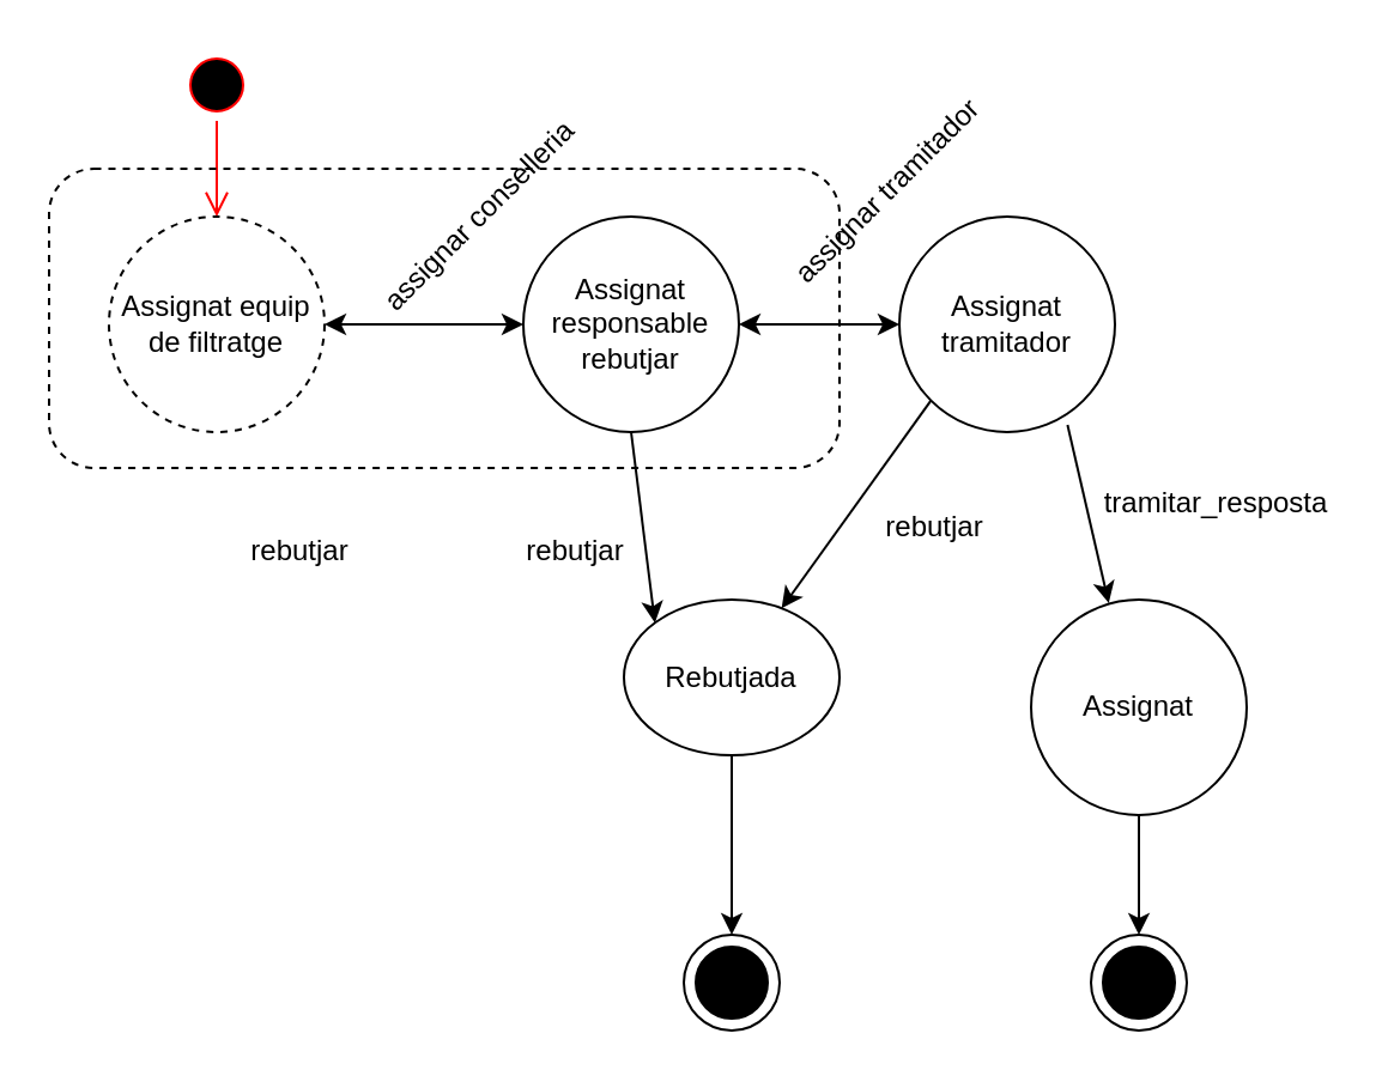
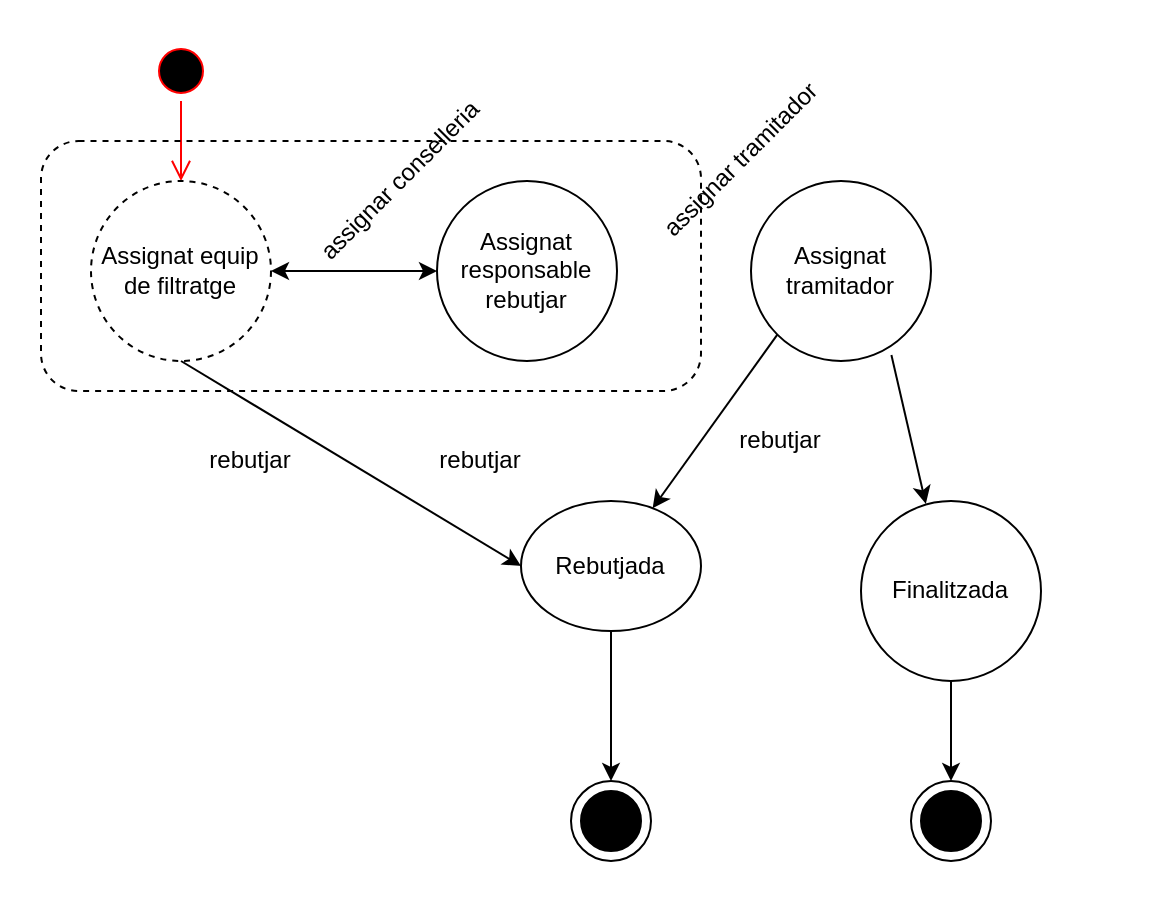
  <mxCell id="0" />
  <mxCell id="1" parent="0" />
  <mxCell id="2" value="" style="ellipse;html=1;shape=startState;fillColor=#000000;strokeColor=#ff0000;" vertex="1" parent="1"><mxGeometry x="75" y="20" width="30" height="30" as="geometry" /></mxCell>
  <mxCell id="3" value="" style="edgeStyle=orthogonalEdgeStyle;html=1;verticalAlign=bottom;endArrow=open;endSize=8;strokeColor=#ff0000;entryX=0.5;entryY=0;entryDx=0;entryDy=0;" edge="1" source="2" parent="1" target="4"><mxGeometry relative="1" as="geometry"><mxPoint x="165" y="90" as="targetPoint" /><Array as="points" /></mxGeometry></mxCell>
  <mxCell id="4" value="Assignat equip de filtratge" style="ellipse;whiteSpace=wrap;html=1;aspect=fixed;dashed=1;" vertex="1" parent="1"><mxGeometry x="45" y="90" width="90" height="90" as="geometry" /></mxCell>
  <mxCell id="5" value="Assignat responsable rebutjar" style="ellipse;whiteSpace=wrap;html=1;aspect=fixed;" vertex="1" parent="1"><mxGeometry x="218" y="90" width="90" height="90" as="geometry" /></mxCell>
  <mxCell id="6" value="Rebutjada" style="ellipse;whiteSpace=wrap;html=1;aspect=fixed;" vertex="1" parent="1"><mxGeometry x="260" y="250" width="90" height="65" as="geometry" /></mxCell>
  <mxCell id="7" value="Assignat tramitador" style="ellipse;whiteSpace=wrap;html=1;aspect=fixed;" vertex="1" parent="1"><mxGeometry x="375" y="90" width="90" height="90" as="geometry" /></mxCell>
- <mxCell id="8" value="Assignat" style="ellipse;whiteSpace=wrap;html=1;aspect=fixed;" vertex="1" parent="1"><mxGeometry x="430" y="250" width="90" height="90" as="geometry" /></mxCell>
- <mxCell id="10" value="" style="endArrow=classic;html=1;exitX=0.5;exitY=1;exitDx=0;exitDy=0;entryX=0;entryY=0;entryDx=0;entryDy=0;" edge="1" parent="1" source="5" target="6"><mxGeometry width="50" height="50" relative="1" as="geometry"><mxPoint x="50" y="410" as="sourcePoint" /><mxPoint x="100" y="360" as="targetPoint" /></mxGeometry></mxCell>
+ <mxCell id="8" value="Finalitzada" style="ellipse;whiteSpace=wrap;html=1;aspect=fixed;" vertex="1" parent="1"><mxGeometry x="430" y="250" width="90" height="90" as="geometry" /></mxCell>
+ <mxCell id="9" value="" style="endArrow=classic;html=1;entryX=0;entryY=0.5;entryDx=0;entryDy=0;exitX=0.5;exitY=1;exitDx=0;exitDy=0;" edge="1" parent="1" source="4" target="6"><mxGeometry width="50" height="50" relative="1" as="geometry"><mxPoint x="30" y="280" as="sourcePoint" /><mxPoint x="100" y="360" as="targetPoint" /></mxGeometry></mxCell>
  <mxCell id="11" value="" style="endArrow=classic;html=1;exitX=0;exitY=1;exitDx=0;exitDy=0;" edge="1" parent="1" source="7" target="6"><mxGeometry width="50" height="50" relative="1" as="geometry"><mxPoint x="50" y="410" as="sourcePoint" /><mxPoint x="100" y="360" as="targetPoint" /></mxGeometry></mxCell>
  <mxCell id="12" value="" style="shape=mxgraph.sysml.actFinal;html=1;verticalLabelPosition=bottom;labelBackgroundColor=#ffffff;verticalAlign=top;" vertex="1" parent="1"><mxGeometry x="455" y="390" width="40" height="40" as="geometry" /></mxCell>
  <mxCell id="13" value="" style="endArrow=classic;html=1;exitX=0.5;exitY=1;exitDx=0;exitDy=0;entryX=0.5;entryY=0;entryDx=0;entryDy=0;entryPerimeter=0;" edge="1" parent="1" source="8" target="12"><mxGeometry width="50" height="50" relative="1" as="geometry"><mxPoint y="500" as="sourcePoint" x="-60" /><mxPoint x="-10" y="450" as="targetPoint" /></mxGeometry></mxCell>
  <mxCell id="14" value="" style="endArrow=classic;startArrow=classic;html=1;strokeColor=#000000;entryX=0;entryY=0.5;entryDx=0;entryDy=0;exitX=1;exitY=0.5;exitDx=0;exitDy=0;" edge="1" parent="1" source="4" target="5"><mxGeometry width="50" height="50" relative="1" as="geometry"><mxPoint x="168" y="160" as="sourcePoint" /><mxPoint x="218" y="110" as="targetPoint" /></mxGeometry></mxCell>
- <mxCell id="15" value="" style="endArrow=classic;startArrow=classic;html=1;strokeColor=#000000;entryX=0;entryY=0.5;entryDx=0;entryDy=0;exitX=1;exitY=0.5;exitDx=0;exitDy=0;" edge="1" parent="1" source="5" target="7"><mxGeometry width="50" height="50" relative="1" as="geometry"><mxPoint x="50" y="500" as="sourcePoint" /><mxPoint x="100" y="450" as="targetPoint" /></mxGeometry></mxCell>
  <mxCell id="16" value="" style="endArrow=classic;html=1;strokeColor=#000000;exitX=0.78;exitY=0.967;exitDx=0;exitDy=0;entryX=0.36;entryY=0.016;entryDx=0;entryDy=0;entryPerimeter=0;exitPerimeter=0;" edge="1" parent="1" source="7" target="8"><mxGeometry width="50" height="50" relative="1" as="geometry"><mxPoint x="50" y="500" as="sourcePoint" /><mxPoint x="610" y="220" as="targetPoint" /></mxGeometry></mxCell>
  <mxCell id="17" value="" style="shape=mxgraph.sysml.actFinal;html=1;verticalLabelPosition=bottom;labelBackgroundColor=#ffffff;verticalAlign=top;" vertex="1" parent="1"><mxGeometry x="285" y="390" width="40" height="40" as="geometry" /></mxCell>
  <mxCell id="18" value="" style="endArrow=classic;html=1;strokeColor=#000000;exitX=0.5;exitY=1;exitDx=0;exitDy=0;entryX=0.5;entryY=0;entryDx=0;entryDy=0;entryPerimeter=0;" edge="1" parent="1" source="6" target="17"><mxGeometry width="50" height="50" relative="1" as="geometry"><mxPoint x="50" y="500" as="sourcePoint" /><mxPoint x="100" y="450" as="targetPoint" /></mxGeometry></mxCell>
  <mxCell id="19" value="" style="rounded=1;whiteSpace=wrap;html=1;dashed=1;glass=0;shadow=0;comic=0;fillColor=none;" vertex="1" parent="1"><mxGeometry x="20" y="70" width="330" height="125" as="geometry" /></mxCell>
  <mxCell id="20" value="rebutjar" style="text;html=1;strokeColor=none;fillColor=none;align=center;verticalAlign=middle;whiteSpace=wrap;rounded=0;shadow=0;glass=0;dashed=1;comic=0;" vertex="1" parent="1"><mxGeometry x="105" y="220" width="40" height="20" as="geometry" /></mxCell>
  <mxCell id="21" value="rebutjar" style="text;html=1;strokeColor=none;fillColor=none;align=center;verticalAlign=middle;whiteSpace=wrap;rounded=0;shadow=0;glass=0;dashed=1;comic=0;" vertex="1" parent="1"><mxGeometry x="370" y="210" width="40" height="20" as="geometry" /></mxCell>
  <mxCell id="22" value="rebutjar" style="text;html=1;strokeColor=none;fillColor=none;align=center;verticalAlign=middle;whiteSpace=wrap;rounded=0;shadow=0;glass=0;dashed=1;comic=0;" vertex="1" parent="1"><mxGeometry x="220" y="220" width="40" height="20" as="geometry" /></mxCell>
- <mxCell id="23" value="tramitar_resposta" style="text;html=1;strokeColor=none;fillColor=none;align=center;verticalAlign=middle;whiteSpace=wrap;rounded=0;shadow=0;glass=0;dashed=1;comic=0;" vertex="1" parent="1"><mxGeometry x="455" y="200" width="105" height="20" as="geometry" /></mxCell>
  <mxCell id="24" value="assignar conselleria" style="text;html=1;strokeColor=none;fillColor=none;align=center;verticalAlign=middle;whiteSpace=wrap;rounded=0;shadow=0;glass=0;dashed=1;comic=0;rotation=-45;" vertex="1" parent="1"><mxGeometry x="135" y="80" width="130" height="20" as="geometry" /></mxCell>
  <mxCell id="25" value="assignar tramitador" style="text;html=1;strokeColor=none;fillColor=none;align=center;verticalAlign=middle;whiteSpace=wrap;rounded=0;shadow=0;glass=0;dashed=1;comic=0;rotation=-45;" vertex="1" parent="1"><mxGeometry x="297.5" y="68" width="145" height="24" as="geometry" /></mxCell>
